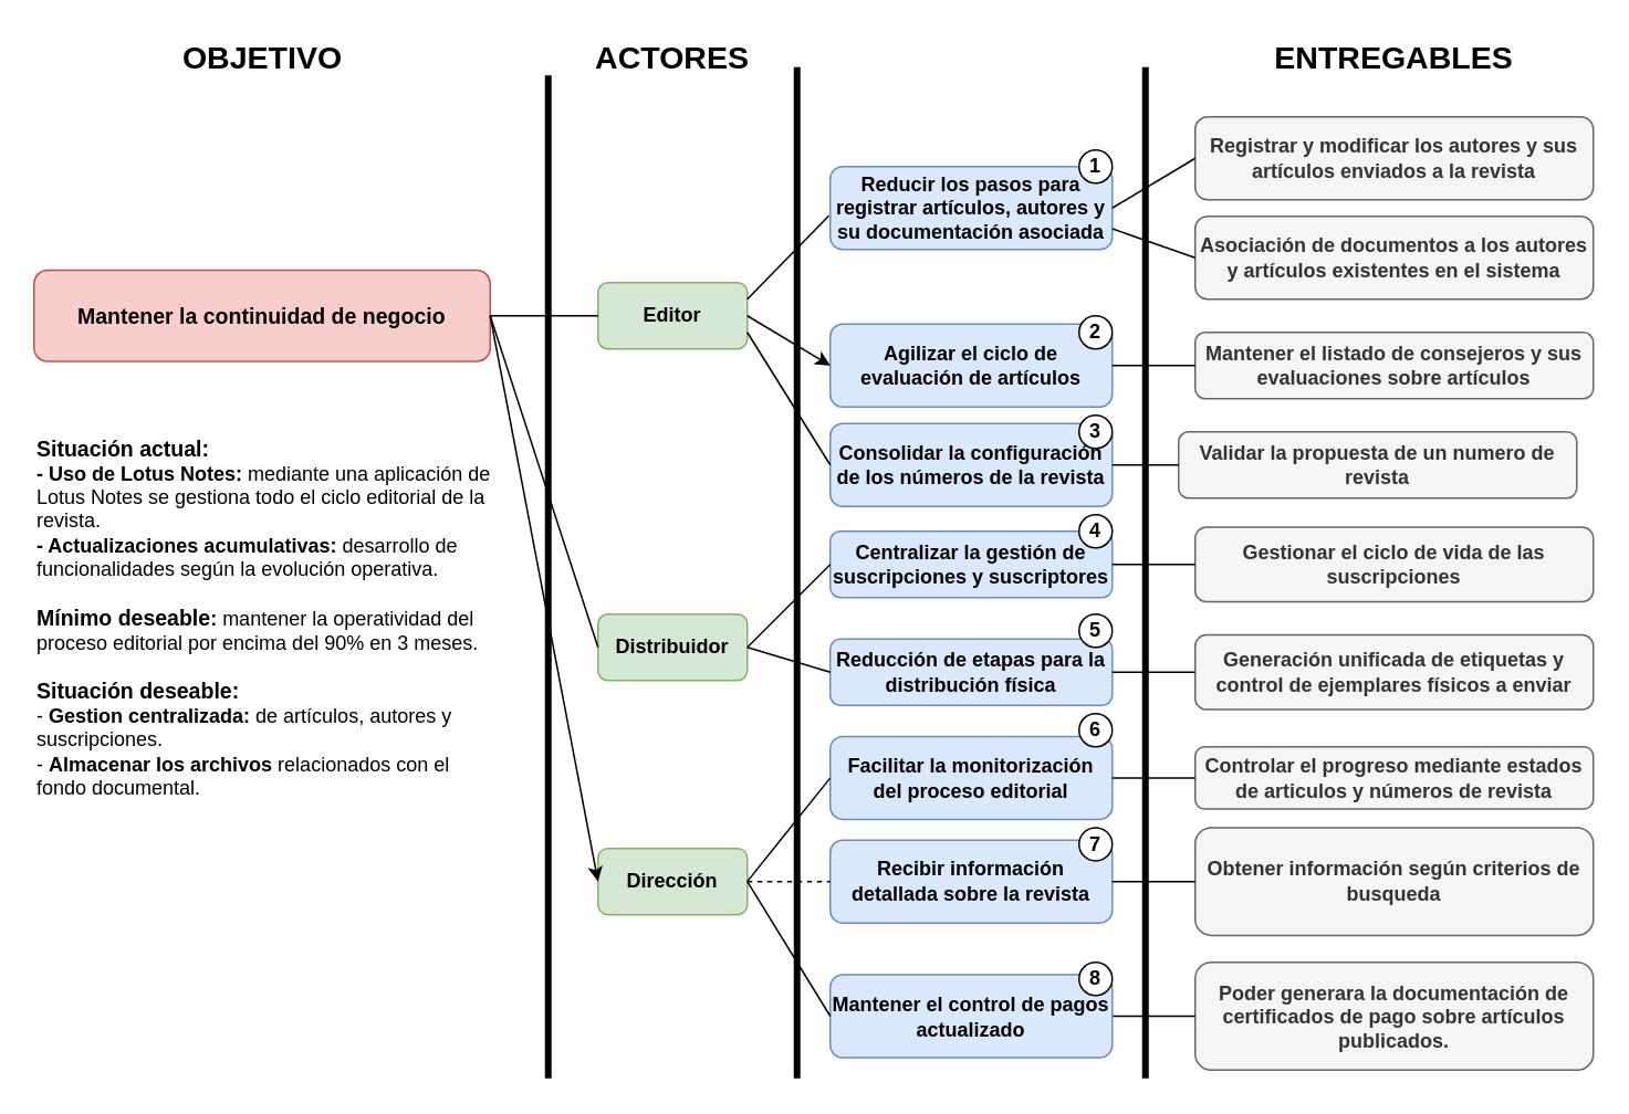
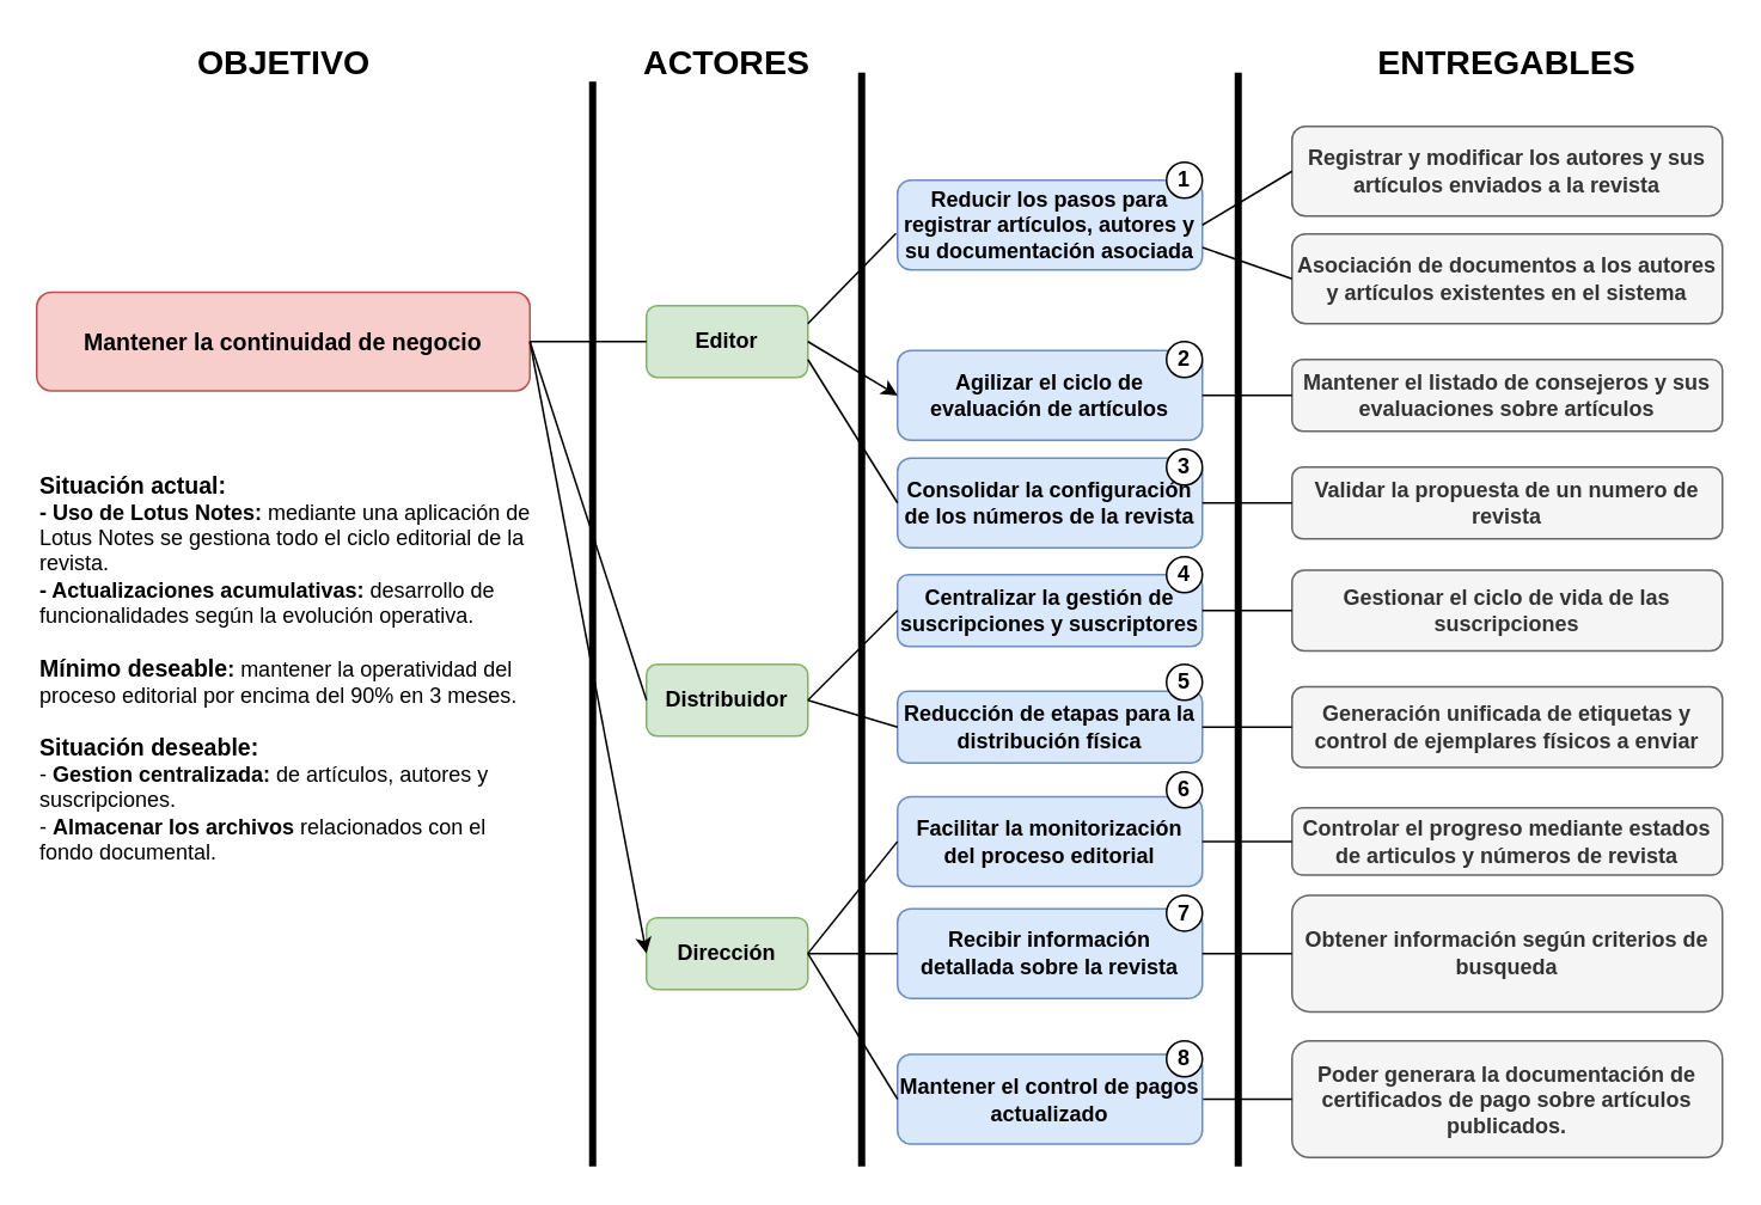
  <mxCell id="0" />
  <mxCell id="1" parent="0" />
  <mxCell id="2" value="&lt;b&gt;Mantener la continuidad de negocio&lt;/b&gt;" style="rounded=1;whiteSpace=wrap;html=1;fillColor=#f8cecc;strokeColor=#b85450;fontSize=13;" vertex="1" parent="1"><mxGeometry x="20" y="162.5" width="275" height="55" as="geometry" /></mxCell>
  <mxCell id="3" value="Editor" style="rounded=1;whiteSpace=wrap;html=1;fontStyle=1;fillColor=#d5e8d4;strokeColor=#82b366;" vertex="1" parent="1"><mxGeometry x="360" y="170" width="90" height="40" as="geometry" /></mxCell>
  <mxCell id="4" value="Dirección" style="rounded=1;whiteSpace=wrap;html=1;fontStyle=1;fillColor=#d5e8d4;strokeColor=#82b366;" vertex="1" parent="1"><mxGeometry x="360" y="511.25" width="90" height="40" as="geometry" /></mxCell>
  <mxCell id="5" value="Agilizar el ciclo de evaluación de artículos" style="rounded=1;whiteSpace=wrap;html=1;fontStyle=1;fillColor=#dae8fc;strokeColor=#6c8ebf;" vertex="1" parent="1"><mxGeometry x="500" y="195" width="170" height="50" as="geometry" /></mxCell>
  <mxCell id="6" value="Consolidar la configuración de los números de la revista" style="rounded=1;whiteSpace=wrap;html=1;fontStyle=1;fillColor=#dae8fc;strokeColor=#6c8ebf;" vertex="1" parent="1"><mxGeometry x="500" y="255" width="170" height="50" as="geometry" /></mxCell>
  <mxCell id="7" value="Reducir los pasos para registrar artículos, autores y su documentación asociada" style="rounded=1;whiteSpace=wrap;html=1;fontStyle=1;fillColor=#dae8fc;strokeColor=#6c8ebf;" vertex="1" parent="1"><mxGeometry x="500" y="100" width="170" height="50" as="geometry" /></mxCell>
  <mxCell id="8" value="Centralizar la gestión de suscripciones y suscriptores" style="rounded=1;whiteSpace=wrap;html=1;fontStyle=1;fillColor=#dae8fc;strokeColor=#6c8ebf;" vertex="1" parent="1"><mxGeometry x="500" y="320" width="170" height="40" as="geometry" /></mxCell>
  <mxCell id="9" value="Facilitar la monitorización del proceso editorial" style="rounded=1;whiteSpace=wrap;html=1;fontStyle=1;fillColor=#dae8fc;strokeColor=#6c8ebf;" vertex="1" parent="1"><mxGeometry x="500" y="443.75" width="170" height="50" as="geometry" /></mxCell>
  <mxCell id="10" value="Recibir información detallada sobre la revista" style="rounded=1;whiteSpace=wrap;html=1;fontStyle=1;fillColor=#dae8fc;strokeColor=#6c8ebf;" vertex="1" parent="1"><mxGeometry x="500" y="506.25" width="170" height="50" as="geometry" /></mxCell>
  <mxCell id="11" value="Registrar y modificar los autores y sus artículos enviados a la revista" style="rounded=1;whiteSpace=wrap;html=1;fontStyle=1;fillColor=#f5f5f5;fontColor=#333333;strokeColor=#666666;" vertex="1" parent="1"><mxGeometry x="720" y="70" width="240" height="50" as="geometry" /></mxCell>
  <mxCell id="12" value="Mantener el listado de consejeros y sus evaluaciones sobre artículos" style="rounded=1;whiteSpace=wrap;html=1;fontStyle=1;fillColor=#f5f5f5;fontColor=#333333;strokeColor=#666666;" vertex="1" parent="1"><mxGeometry x="720" y="200" width="240" height="40" as="geometry" /></mxCell>
  <mxCell id="13" value="Asociación de documentos a los autores y artículos existentes en el sistema" style="rounded=1;whiteSpace=wrap;html=1;fontStyle=1;align=center;fillColor=#f5f5f5;fontColor=#333333;strokeColor=#666666;" vertex="1" parent="1"><mxGeometry x="720" y="130" width="240" height="50" as="geometry" /></mxCell>
  <mxCell id="14" value="Obtener información según criterios de busqueda" style="rounded=1;whiteSpace=wrap;html=1;fontStyle=1;fillColor=#f5f5f5;fontColor=#333333;strokeColor=#666666;" vertex="1" parent="1"><mxGeometry x="720" y="498.75" width="240" height="65" as="geometry" /></mxCell>
  <mxCell id="15" value="Controlar el progreso mediante estados de articulos y números de revista" style="rounded=1;whiteSpace=wrap;html=1;fontStyle=1;fillColor=#f5f5f5;fontColor=#333333;strokeColor=#666666;" vertex="1" parent="1"><mxGeometry x="720" y="450" width="240" height="37.5" as="geometry" /></mxCell>
- <mxCell id="16" value="Validar la propuesta de un numero de revista" style="rounded=1;whiteSpace=wrap;html=1;fontStyle=1;fillColor=#f5f5f5;fontColor=#333333;strokeColor=#666666;" vertex="1" parent="1"><mxGeometry x="710" y="260" width="240" height="40" as="geometry" /></mxCell>
+ <mxCell id="16" value="Validar la propuesta de un numero de revista" style="rounded=1;whiteSpace=wrap;html=1;fontStyle=1;fillColor=#f5f5f5;fontColor=#333333;strokeColor=#666666;" vertex="1" parent="1"><mxGeometry x="720" y="260" width="240" height="40" as="geometry" /></mxCell>
  <mxCell id="17" value="Distribuidor" style="rounded=1;whiteSpace=wrap;html=1;fontStyle=1;fillColor=#d5e8d4;strokeColor=#82b366;" vertex="1" parent="1"><mxGeometry x="360" y="370" width="90" height="40" as="geometry" /></mxCell>
  <mxCell id="18" value="Gestionar el ciclo de vida de las suscripciones" style="rounded=1;whiteSpace=wrap;html=1;fontStyle=1;fillColor=#f5f5f5;fontColor=#333333;strokeColor=#666666;" vertex="1" parent="1"><mxGeometry x="720" y="317.5" width="240" height="45" as="geometry" /></mxCell>
  <mxCell id="19" value="" style="endArrow=none;html=1;rounded=0;exitX=1;exitY=0.5;exitDx=0;exitDy=0;entryX=0;entryY=0.5;entryDx=0;entryDy=0;" edge="1" parent="1" source="2" target="3"><mxGeometry width="50" height="50" relative="1" as="geometry"><mxPoint x="540" y="350" as="sourcePoint" /><mxPoint x="590" y="300" as="targetPoint" /></mxGeometry></mxCell>
  <mxCell id="20" value="" style="endArrow=none;html=1;rounded=0;exitX=1;exitY=0.25;exitDx=0;exitDy=0;entryX=-0.005;entryY=0.592;entryDx=0;entryDy=0;entryPerimeter=0;" edge="1" parent="1" source="3" target="7"><mxGeometry width="50" height="50" relative="1" as="geometry"><mxPoint x="540" y="350" as="sourcePoint" /><mxPoint x="590" y="300" as="targetPoint" /></mxGeometry></mxCell>
  <mxCell id="21" value="" style="endArrow=none;html=1;rounded=0;exitX=1;exitY=0.5;exitDx=0;exitDy=0;entryX=0;entryY=0.5;entryDx=0;entryDy=0;" edge="1" parent="1" source="7" target="11"><mxGeometry width="50" height="50" relative="1" as="geometry"><mxPoint x="540" y="350" as="sourcePoint" /><mxPoint x="590" y="300" as="targetPoint" /></mxGeometry></mxCell>
  <mxCell id="22" value="" style="endArrow=none;html=1;rounded=0;exitX=1;exitY=0.75;exitDx=0;exitDy=0;entryX=0;entryY=0.5;entryDx=0;entryDy=0;" edge="1" parent="1" source="7" target="13"><mxGeometry width="50" height="50" relative="1" as="geometry"><mxPoint x="540" y="350" as="sourcePoint" /><mxPoint x="590" y="300" as="targetPoint" /></mxGeometry></mxCell>
  <mxCell id="23" value="" style="endArrow=none;html=1;rounded=0;exitX=1;exitY=0.5;exitDx=0;exitDy=0;entryX=0;entryY=0.5;entryDx=0;entryDy=0;" edge="1" parent="1" source="10" target="14"><mxGeometry width="50" height="50" relative="1" as="geometry"><mxPoint x="540" y="396.25" as="sourcePoint" /><mxPoint x="590" y="346.25" as="targetPoint" /></mxGeometry></mxCell>
  <mxCell id="24" value="" style="endArrow=none;html=1;rounded=0;exitX=1;exitY=0.5;exitDx=0;exitDy=0;entryX=0;entryY=0.5;entryDx=0;entryDy=0;" edge="1" parent="1" source="9" target="15"><mxGeometry width="50" height="50" relative="1" as="geometry"><mxPoint x="540" y="396.25" as="sourcePoint" /><mxPoint x="590" y="346.25" as="targetPoint" /></mxGeometry></mxCell>
- <mxCell id="25" value="" style="endArrow=none;html=1;rounded=0;exitX=1;exitY=0.5;exitDx=0;exitDy=0;entryX=0;entryY=0.5;entryDx=0;entryDy=0;dashed=1;" edge="1" parent="1" source="4" target="10"><mxGeometry width="50" height="50" relative="1" as="geometry"><mxPoint x="540" y="396.25" as="sourcePoint" /><mxPoint x="590" y="346.25" as="targetPoint" /></mxGeometry></mxCell>
+ <mxCell id="25" value="" style="endArrow=none;html=1;rounded=0;exitX=1;exitY=0.5;exitDx=0;exitDy=0;entryX=0;entryY=0.5;entryDx=0;entryDy=0;" edge="1" parent="1" source="4" target="10"><mxGeometry width="50" height="50" relative="1" as="geometry"><mxPoint x="540" y="396.25" as="sourcePoint" /><mxPoint x="590" y="346.25" as="targetPoint" /></mxGeometry></mxCell>
  <mxCell id="26" value="" style="endArrow=none;html=1;rounded=0;exitX=1;exitY=0.5;exitDx=0;exitDy=0;entryX=0;entryY=0.5;entryDx=0;entryDy=0;" edge="1" parent="1" source="4" target="9"><mxGeometry width="50" height="50" relative="1" as="geometry"><mxPoint x="540" y="396.25" as="sourcePoint" /><mxPoint x="590" y="346.25" as="targetPoint" /></mxGeometry></mxCell>
  <mxCell id="27" value="" style="endArrow=none;html=1;rounded=0;exitX=1;exitY=0.5;exitDx=0;exitDy=0;entryX=0;entryY=0.5;entryDx=0;entryDy=0;" edge="1" parent="1" source="17" target="8"><mxGeometry width="50" height="50" relative="1" as="geometry"><mxPoint x="540" y="350" as="sourcePoint" /><mxPoint x="590" y="300" as="targetPoint" /></mxGeometry></mxCell>
  <mxCell id="28" value="" style="endArrow=none;html=1;rounded=0;exitX=1;exitY=0.5;exitDx=0;exitDy=0;entryX=0;entryY=0.5;entryDx=0;entryDy=0;" edge="1" parent="1" source="8" target="18"><mxGeometry width="50" height="50" relative="1" as="geometry"><mxPoint x="540" y="350" as="sourcePoint" /><mxPoint x="590" y="300" as="targetPoint" /></mxGeometry></mxCell>
  <mxCell id="29" value="" style="endArrow=none;html=1;rounded=0;exitX=1;exitY=0.75;exitDx=0;exitDy=0;entryX=0;entryY=0.5;entryDx=0;entryDy=0;" edge="1" parent="1" source="3" target="6"><mxGeometry width="50" height="50" relative="1" as="geometry"><mxPoint x="540" y="350" as="sourcePoint" /><mxPoint x="590" y="300" as="targetPoint" /></mxGeometry></mxCell>
  <mxCell id="30" value="" style="endArrow=none;html=1;rounded=0;exitX=1;exitY=0.5;exitDx=0;exitDy=0;entryX=0;entryY=0.5;entryDx=0;entryDy=0;" edge="1" parent="1" source="6" target="16"><mxGeometry width="50" height="50" relative="1" as="geometry"><mxPoint x="540" y="350" as="sourcePoint" /><mxPoint x="590" y="300" as="targetPoint" /></mxGeometry></mxCell>
  <mxCell id="31" value="" style="endArrow=none;html=1;rounded=0;exitX=1;exitY=0.5;exitDx=0;exitDy=0;entryX=0;entryY=0.5;entryDx=0;entryDy=0;" edge="1" parent="1" source="5" target="12"><mxGeometry width="50" height="50" relative="1" as="geometry"><mxPoint x="540" y="350" as="sourcePoint" /><mxPoint x="590" y="300" as="targetPoint" /></mxGeometry></mxCell>
  <mxCell id="32" value="" style="endArrow=none;html=1;rounded=0;exitX=1;exitY=0.5;exitDx=0;exitDy=0;entryX=0;entryY=0.5;entryDx=0;entryDy=0;" edge="1" parent="1" source="2" target="17"><mxGeometry width="50" height="50" relative="1" as="geometry"><mxPoint x="540" y="350" as="sourcePoint" /><mxPoint x="590" y="300" as="targetPoint" /></mxGeometry></mxCell>
  <mxCell id="33" value="" style="endArrow=classic;html=1;rounded=0;exitX=1;exitY=0.5;exitDx=0;exitDy=0;entryX=0;entryY=0.5;entryDx=0;entryDy=0;" edge="1" parent="1" source="2" target="4"><mxGeometry width="50" height="50" relative="1" as="geometry"><mxPoint x="540" y="350" as="sourcePoint" /><mxPoint x="590" y="300" as="targetPoint" /></mxGeometry></mxCell>
  <mxCell id="34" value="ACTORES" style="text;html=1;align=center;verticalAlign=middle;whiteSpace=wrap;rounded=0;fontSize=19;fontStyle=1" vertex="1" parent="1"><mxGeometry x="375" y="20" width="60" height="30" as="geometry" /></mxCell>
  <mxCell id="35" value="ENTREGABLES" style="text;html=1;align=center;verticalAlign=middle;whiteSpace=wrap;rounded=0;fontSize=19;fontStyle=1" vertex="1" parent="1"><mxGeometry x="810" y="20" width="60" height="30" as="geometry" /></mxCell>
  <mxCell id="36" value="OBJETIVO" style="text;html=1;align=center;verticalAlign=middle;whiteSpace=wrap;rounded=0;fontSize=19;fontStyle=1" vertex="1" parent="1"><mxGeometry x="127.5" y="20" width="60" height="30" as="geometry" /></mxCell>
  <mxCell id="37" value="" style="endArrow=classic;html=1;rounded=0;exitX=1;exitY=0.5;exitDx=0;exitDy=0;entryX=0;entryY=0.5;entryDx=0;entryDy=0;" edge="1" parent="1" source="3" target="5"><mxGeometry width="50" height="50" relative="1" as="geometry"><mxPoint x="540" y="350" as="sourcePoint" /><mxPoint x="590" y="300" as="targetPoint" /></mxGeometry></mxCell>
  <mxCell id="38" value="" style="endArrow=none;html=1;rounded=0;strokeWidth=4;" edge="1" parent="1"><mxGeometry width="50" height="50" relative="1" as="geometry"><mxPoint x="330" y="650" as="sourcePoint" /><mxPoint x="330" y="45" as="targetPoint" /></mxGeometry></mxCell>
  <mxCell id="39" value="" style="endArrow=none;html=1;rounded=0;strokeWidth=4;" edge="1" parent="1"><mxGeometry width="50" height="50" relative="1" as="geometry"><mxPoint x="480" y="650" as="sourcePoint" /><mxPoint x="480" y="40" as="targetPoint" /></mxGeometry></mxCell>
  <mxCell id="40" value="" style="endArrow=none;html=1;rounded=0;strokeWidth=4;" edge="1" parent="1"><mxGeometry width="50" height="50" relative="1" as="geometry"><mxPoint x="690" y="650" as="sourcePoint" /><mxPoint x="690" y="40" as="targetPoint" /></mxGeometry></mxCell>
  <mxCell id="41" value="&lt;div&gt;&lt;b&gt;&lt;br&gt;&lt;/b&gt;&lt;/div&gt;&lt;div style=&quot;font-weight: bold;&quot;&gt;&lt;b&gt;&lt;font style=&quot;font-size: 13px;&quot;&gt;Situación actual:&lt;/font&gt;&lt;/b&gt;&lt;/div&gt;&lt;div style=&quot;&quot;&gt;&lt;b style=&quot;background-color: transparent; color: light-dark(rgb(0, 0, 0), rgb(255, 255, 255));&quot;&gt;- Uso de Lotus Notes: &lt;/b&gt;&lt;span style=&quot;background-color: transparent; color: light-dark(rgb(0, 0, 0), rgb(255, 255, 255));&quot;&gt;mediante una aplicación de Lotus Notes se gestiona todo el ciclo editorial de la revista.&lt;/span&gt;&lt;br&gt;&lt;b style=&quot;background-color: transparent; color: light-dark(rgb(0, 0, 0), rgb(255, 255, 255));&quot;&gt;- Actualizaciones acumulativas:&lt;/b&gt;&lt;span style=&quot;background-color: transparent; color: light-dark(rgb(0, 0, 0), rgb(255, 255, 255));&quot;&gt; desarrollo de funcionalidades según la evolución operativa.&lt;/span&gt;&lt;br&gt;&lt;/div&gt;&lt;div style=&quot;&quot;&gt;&lt;span style=&quot;background-color: transparent; color: light-dark(rgb(0, 0, 0), rgb(255, 255, 255));&quot;&gt;&lt;br&gt;&lt;/span&gt;&lt;/div&gt;&lt;b&gt;&lt;font style=&quot;font-size: 13px;&quot;&gt;Mínimo deseable&lt;/font&gt;:&lt;/b&gt; mantener la operatividad del proceso editorial por encima del 90% en 3 meses.&lt;div&gt;&lt;br&gt;&lt;div&gt;&lt;b&gt;&lt;font style=&quot;font-size: 13px;&quot;&gt;Situación deseable:&lt;/font&gt;&lt;/b&gt;&lt;/div&gt;&lt;div&gt;&lt;span style=&quot;background-color: transparent; color: light-dark(rgb(0, 0, 0), rgb(255, 255, 255));&quot;&gt;- &lt;b&gt;Gestion centralizada:&lt;/b&gt; de artículos, autores y suscripciones.&lt;/span&gt;&lt;br&gt;&lt;span style=&quot;background-color: transparent; color: light-dark(rgb(0, 0, 0), rgb(255, 255, 255));&quot;&gt;-&amp;nbsp;&lt;b&gt;Almacenar los archivos&lt;/b&gt;&amp;nbsp;relacionados con el fondo documental.&lt;/span&gt;&lt;br&gt;&lt;/div&gt;&lt;/div&gt;" style="text;html=1;align=left;verticalAlign=middle;whiteSpace=wrap;rounded=0;" vertex="1" parent="1"><mxGeometry x="20" y="245" width="280" height="240" as="geometry" /></mxCell>
  <mxCell id="42" value="&lt;b&gt;&lt;font&gt;4&lt;/font&gt;&lt;/b&gt;" style="ellipse;whiteSpace=wrap;html=1;" vertex="1" parent="1"><mxGeometry x="650" y="310" width="20" height="20" as="geometry" /></mxCell>
  <mxCell id="43" value="&lt;b&gt;&lt;font&gt;1&lt;/font&gt;&lt;/b&gt;" style="ellipse;whiteSpace=wrap;html=1;" vertex="1" parent="1"><mxGeometry x="650" y="90" width="20" height="20" as="geometry" /></mxCell>
  <mxCell id="44" value="&lt;b&gt;&lt;font&gt;2&lt;/font&gt;&lt;/b&gt;" style="ellipse;whiteSpace=wrap;html=1;" vertex="1" parent="1"><mxGeometry x="650" y="190" width="20" height="20" as="geometry" /></mxCell>
  <mxCell id="45" value="&lt;b&gt;&lt;font&gt;3&lt;/font&gt;&lt;/b&gt;" style="ellipse;whiteSpace=wrap;html=1;" vertex="1" parent="1"><mxGeometry x="650" y="250" width="20" height="20" as="geometry" /></mxCell>
  <mxCell id="46" value="&lt;b&gt;&lt;font&gt;6&lt;/font&gt;&lt;/b&gt;" style="ellipse;whiteSpace=wrap;html=1;" vertex="1" parent="1"><mxGeometry x="650" y="430" width="20" height="20" as="geometry" /></mxCell>
  <mxCell id="47" value="&lt;b&gt;7&lt;/b&gt;" style="ellipse;whiteSpace=wrap;html=1;" vertex="1" parent="1"><mxGeometry x="650" y="498.75" width="20" height="20" as="geometry" /></mxCell>
  <mxCell id="48" value="Reducción de etapas para la distribución física" style="rounded=1;whiteSpace=wrap;html=1;fontStyle=1;fillColor=#dae8fc;strokeColor=#6c8ebf;" vertex="1" parent="1"><mxGeometry x="500" y="385" width="170" height="40" as="geometry" /></mxCell>
  <mxCell id="49" value="&lt;b&gt;&lt;font&gt;5&lt;/font&gt;&lt;/b&gt;" style="ellipse;whiteSpace=wrap;html=1;" vertex="1" parent="1"><mxGeometry x="650" y="370" width="20" height="20" as="geometry" /></mxCell>
  <mxCell id="50" value="" style="endArrow=none;html=1;rounded=0;exitX=1;exitY=0.5;exitDx=0;exitDy=0;entryX=0;entryY=0.5;entryDx=0;entryDy=0;" edge="1" parent="1" source="17" target="48"><mxGeometry width="50" height="50" relative="1" as="geometry"><mxPoint x="1000" y="490" as="sourcePoint" /><mxPoint x="1050" y="440" as="targetPoint" /></mxGeometry></mxCell>
  <mxCell id="51" value="Generación unificada de etiquetas y control de ejemplares físicos a enviar" style="rounded=1;whiteSpace=wrap;html=1;fontStyle=1;fillColor=#f5f5f5;fontColor=#333333;strokeColor=#666666;" vertex="1" parent="1"><mxGeometry x="720" y="382.5" width="240" height="45" as="geometry" /></mxCell>
  <mxCell id="52" value="" style="endArrow=none;html=1;rounded=0;exitX=1;exitY=0.5;exitDx=0;exitDy=0;entryX=0;entryY=0.5;entryDx=0;entryDy=0;" edge="1" parent="1" source="48" target="51"><mxGeometry width="50" height="50" relative="1" as="geometry"><mxPoint x="700" y="410" as="sourcePoint" /><mxPoint x="750" y="410" as="targetPoint" /></mxGeometry></mxCell>
  <mxCell id="53" value="Poder generara la documentación de certificados de pago sobre artículos publicados." style="rounded=1;whiteSpace=wrap;html=1;fontStyle=1;fillColor=#f5f5f5;fontColor=#333333;strokeColor=#666666;" vertex="1" parent="1"><mxGeometry x="720" y="580" width="240" height="65" as="geometry" /></mxCell>
  <mxCell id="54" value="" style="edgeStyle=orthogonalEdgeStyle;rounded=0;orthogonalLoop=1;jettySize=auto;html=1;endArrow=none;startFill=0;" edge="1" parent="1" source="55" target="53"><mxGeometry relative="1" as="geometry" /></mxCell>
  <mxCell id="55" value="Mantener el control de pagos actualizado" style="rounded=1;whiteSpace=wrap;html=1;fontStyle=1;fillColor=#dae8fc;strokeColor=#6c8ebf;" vertex="1" parent="1"><mxGeometry x="500" y="587.5" width="170" height="50" as="geometry" /></mxCell>
  <mxCell id="56" value="" style="endArrow=none;html=1;rounded=0;exitX=1;exitY=0.5;exitDx=0;exitDy=0;entryX=0;entryY=0.5;entryDx=0;entryDy=0;" edge="1" parent="1" source="4" target="55"><mxGeometry width="50" height="50" relative="1" as="geometry"><mxPoint x="460" y="742" as="sourcePoint" /><mxPoint x="510" y="680" as="targetPoint" /></mxGeometry></mxCell>
  <mxCell id="57" value="&lt;b&gt;8&lt;/b&gt;" style="ellipse;whiteSpace=wrap;html=1;" vertex="1" parent="1"><mxGeometry x="650" y="580" width="20" height="20" as="geometry" /></mxCell>
